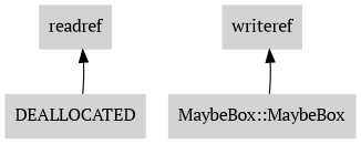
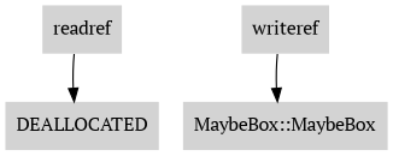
  digraph {
    fontname="PT Serif"
    node [fontname="PT Serif" shape=plaintext style=filled]
    edge [fontname="PT Serif"]
    n1 [label=readref]
    n2 [label=DEALLOCATED]
    n3 [label=writeref]
    n4 [label="MaybeBox::MaybeBox"]
-   n2 -> n1
-   n4 -> n3
+   n1 -> n2
+   n3 -> n4
  }
